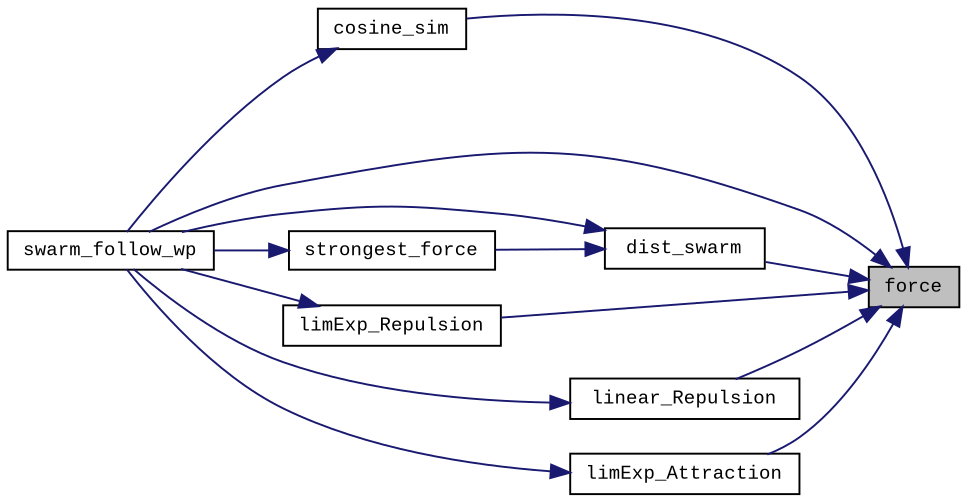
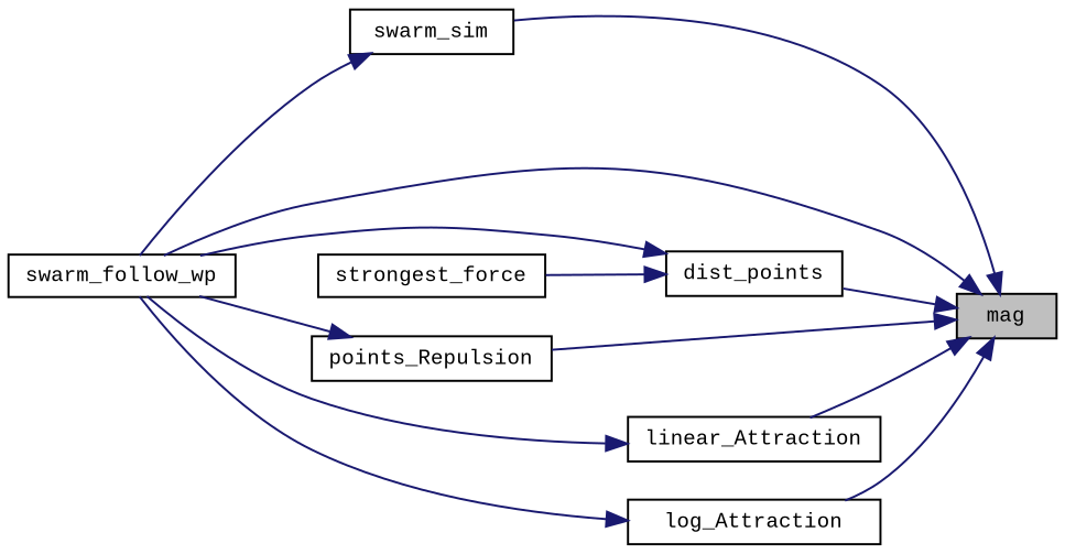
  digraph {
    fontname="Liberation Mono"
    rankdir=RL
    node [color=black fillcolor=white fontname="Liberation Mono" fontsize=10 shape=record style=filled]
    edge [color=midnightblue dir=back fontname="Liberation Mono" fontsize=10 labelfontname=Helvetica labelfontsize=10 style=solid]
-   n1 [fillcolor=grey75 fontcolor=black height=0.2 label=force width=0.4]
-   n2 [height=0.2 label=cosine_sim width=0.4]
+   n1 [fillcolor=grey75 fontcolor=black height=0.2 label=mag width=0.4]
+   n2 [height=0.2 label=swarm_sim width=0.4]
    n3 [height=0.2 label=swarm_follow_wp width=0.4]
-   n4 [height=0.2 label=dist_swarm width=0.4]
-   n5 [height=0.2 label=limExp_Repulsion width=0.4]
-   n6 [height=0.2 label=linear_Repulsion width=0.4]
-   n7 [height=0.2 label=limExp_Attraction width=0.4]
+   n4 [height=0.2 label=dist_points width=0.4]
+   n5 [height=0.2 label=points_Repulsion width=0.4]
+   n6 [height=0.2 label=linear_Attraction width=0.4]
+   n7 [height=0.2 label=log_Attraction width=0.4]
    n8 [height=0.2 label=strongest_force width=0.4]
    n1 -> n2
    n1 -> n3
    n1 -> n4
    n1 -> n5
    n1 -> n6
    n1 -> n7
    n2 -> n3
    n4 -> n3
    n4 -> n8
    n5 -> n3
    n6 -> n3
    n7 -> n3
-   n8 -> n3
  }
